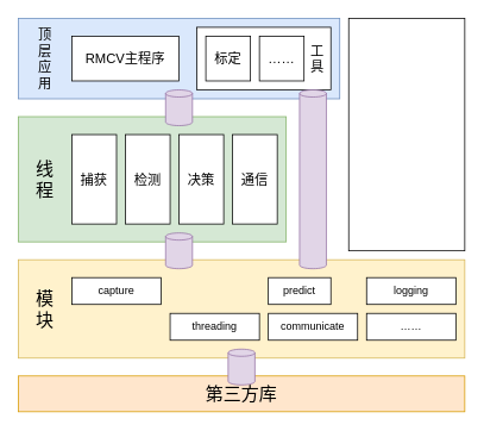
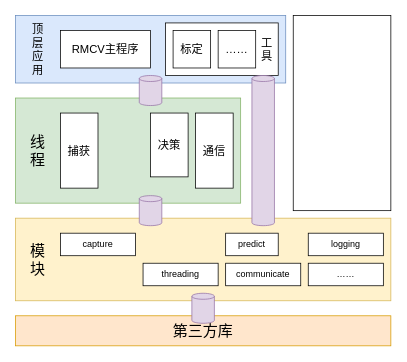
  <mxCell id="0" />
  <mxCell id="1" parent="0" />
  <mxCell id="2" value="" style="rounded=0;whiteSpace=wrap;html=1;fillColor=#fff2cc;strokeColor=#d6b656;" vertex="1" parent="1"><mxGeometry x="20" y="290" width="500" height="110" as="geometry" /></mxCell>
  <mxCell id="3" value="capture" style="rounded=0;whiteSpace=wrap;html=1;" vertex="1" parent="1"><mxGeometry x="80" y="310" width="100" height="30" as="geometry" /></mxCell>
  <mxCell id="4" value="predict" style="rounded=0;whiteSpace=wrap;html=1;" vertex="1" parent="1"><mxGeometry x="300" y="310" width="70" height="30" as="geometry" /></mxCell>
  <mxCell id="5" value="threading" style="rounded=0;whiteSpace=wrap;html=1;" vertex="1" parent="1"><mxGeometry x="190" y="350" width="100" height="30" as="geometry" /></mxCell>
  <mxCell id="6" value="communicate" style="rounded=0;whiteSpace=wrap;html=1;" vertex="1" parent="1"><mxGeometry x="300" y="350" width="100" height="30" as="geometry" /></mxCell>
  <mxCell id="7" value="logging" style="rounded=0;whiteSpace=wrap;html=1;" vertex="1" parent="1"><mxGeometry x="410" y="310" width="100" height="30" as="geometry" /></mxCell>
  <mxCell id="8" value="模块" style="text;html=1;strokeColor=none;fillColor=none;align=center;verticalAlign=middle;whiteSpace=wrap;rounded=0;fontSize=20;flipV=1;flipH=1;direction=south;" vertex="1" parent="1"><mxGeometry x="35" y="315" width="30" height="60" as="geometry" /></mxCell>
  <mxCell id="9" value="" style="rounded=0;whiteSpace=wrap;html=1;fillColor=#d5e8d4;strokeColor=#82b366;" vertex="1" parent="1"><mxGeometry x="20" y="130" width="300" height="140" as="geometry" /></mxCell>
  <mxCell id="10" value="线程" style="text;html=1;strokeColor=none;fillColor=none;align=center;verticalAlign=middle;whiteSpace=wrap;rounded=0;fontSize=20;direction=south;" vertex="1" parent="1"><mxGeometry x="35" y="170" width="30" height="60" as="geometry" /></mxCell>
  <mxCell id="11" value="捕获" style="rounded=0;whiteSpace=wrap;html=1;fontSize=15;" vertex="1" parent="1"><mxGeometry x="80" y="150" width="50" height="100" as="geometry" /></mxCell>
- <mxCell id="12" value="检测" style="rounded=0;whiteSpace=wrap;html=1;fontSize=15;" vertex="1" parent="1"><mxGeometry x="140" y="150" width="50" height="100" as="geometry" /></mxCell>
  <mxCell id="13" value="&lt;span style=&quot;font-size: 15px&quot;&gt;通信&lt;/span&gt;" style="rounded=0;whiteSpace=wrap;html=1;fontSize=15;" vertex="1" parent="1"><mxGeometry x="260" y="150" width="50" height="100" as="geometry" /></mxCell>
- <mxCell id="14" value="&lt;span style=&quot;font-size: 15px&quot;&gt;决策&lt;/span&gt;" style="rounded=0;whiteSpace=wrap;html=1;fontSize=15;" vertex="1" parent="1"><mxGeometry x="200" y="150" width="50" height="100" as="geometry" /></mxCell>
+ <mxCell id="14" value="&lt;span style=&quot;font-size: 15px&quot;&gt;决策&lt;/span&gt;" style="rounded=0;whiteSpace=wrap;html=1;fontSize=15;" vertex="1" parent="1"><mxGeometry x="200" y="150" width="50" height="85" as="geometry" /></mxCell>
  <mxCell id="15" value="" style="rounded=0;whiteSpace=wrap;html=1;fontSize=15;fillColor=#dae8fc;strokeColor=#6c8ebf;" vertex="1" parent="1"><mxGeometry x="20" y="20" width="360" height="90" as="geometry" /></mxCell>
  <mxCell id="16" value="顶层应用" style="text;html=1;strokeColor=none;fillColor=none;align=center;verticalAlign=middle;whiteSpace=wrap;rounded=0;fontSize=15;direction=south;" vertex="1" parent="1"><mxGeometry x="35" y="25" width="30" height="80" as="geometry" /></mxCell>
  <mxCell id="17" value="&lt;span style=&quot;font-size: 15px&quot;&gt;RMCV主程序&lt;/span&gt;" style="rounded=0;whiteSpace=wrap;html=1;fontSize=15;" vertex="1" parent="1"><mxGeometry x="80" y="40" width="120" height="50" as="geometry" /></mxCell>
  <mxCell id="18" value="" style="shape=cylinder3;whiteSpace=wrap;html=1;boundedLbl=1;backgroundOutline=1;size=4.0;fontSize=15;fillColor=#e1d5e7;strokeColor=#9673a6;" vertex="1" parent="1"><mxGeometry x="185" y="100" width="30" height="40" as="geometry" /></mxCell>
  <mxCell id="19" value="" style="rounded=0;whiteSpace=wrap;html=1;fontSize=24;" vertex="1" parent="1"><mxGeometry x="220" y="30" width="150" height="70" as="geometry" /></mxCell>
  <mxCell id="20" value="" style="shape=cylinder3;whiteSpace=wrap;html=1;boundedLbl=1;backgroundOutline=1;size=4.0;fontSize=15;fillColor=#e1d5e7;strokeColor=#9673a6;" vertex="1" parent="1"><mxGeometry x="185" y="260" width="30" height="40" as="geometry" /></mxCell>
  <mxCell id="21" value="" style="rounded=0;whiteSpace=wrap;html=1;fontSize=15;" vertex="1" parent="1"><mxGeometry x="390" y="20" width="130" height="260" as="geometry" /></mxCell>
  <mxCell id="22" value="&lt;span style=&quot;font-size: 15px&quot;&gt;……&lt;/span&gt;" style="rounded=0;whiteSpace=wrap;html=1;fontSize=15;" vertex="1" parent="1"><mxGeometry x="290" y="40" width="50" height="50" as="geometry" /></mxCell>
  <mxCell id="23" value="标定" style="rounded=0;whiteSpace=wrap;html=1;fontSize=15;" vertex="1" parent="1"><mxGeometry x="230" y="40" width="50" height="50" as="geometry" /></mxCell>
  <mxCell id="24" value="工具" style="text;html=1;strokeColor=none;fillColor=none;align=center;verticalAlign=middle;whiteSpace=wrap;rounded=0;fontSize=15;direction=south;" vertex="1" parent="1"><mxGeometry x="340" y="45" width="30" height="40" as="geometry" /></mxCell>
  <mxCell id="25" value="" style="shape=cylinder3;whiteSpace=wrap;html=1;boundedLbl=1;backgroundOutline=1;size=4.0;fontSize=15;fillColor=#e1d5e7;strokeColor=#9673a6;" vertex="1" parent="1"><mxGeometry x="335" y="100" width="30" height="200" as="geometry" /></mxCell>
  <mxCell id="26" value="第三方库" style="rounded=0;whiteSpace=wrap;html=1;fontSize=20;labelPosition=center;verticalLabelPosition=middle;align=center;verticalAlign=middle;fillColor=#ffe6cc;strokeColor=#d79b00;" vertex="1" parent="1"><mxGeometry x="20" y="420" width="500" height="40" as="geometry" /></mxCell>
  <mxCell id="27" value="" style="shape=cylinder3;whiteSpace=wrap;html=1;boundedLbl=1;backgroundOutline=1;size=4.0;fontSize=15;fillColor=#e1d5e7;strokeColor=#9673a6;" vertex="1" parent="1"><mxGeometry x="255" y="390" width="30" height="40" as="geometry" /></mxCell>
  <mxCell id="28" value="……" style="rounded=0;whiteSpace=wrap;html=1;" vertex="1" parent="1"><mxGeometry x="410" y="350" width="100" height="30" as="geometry" /></mxCell>
